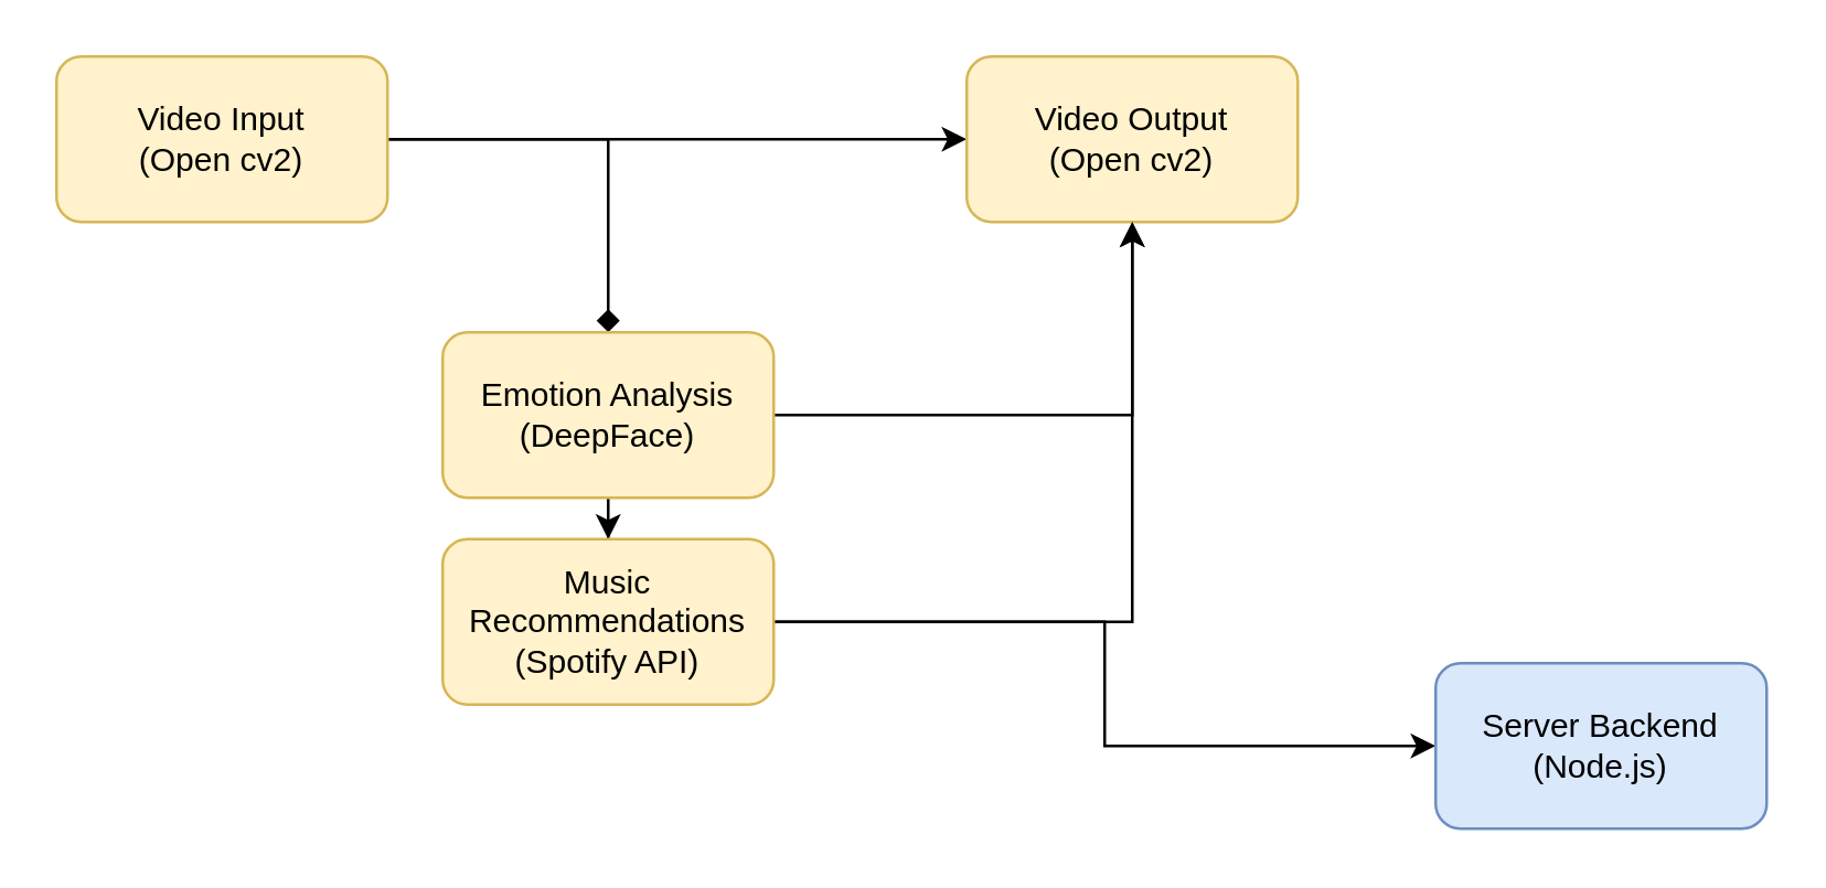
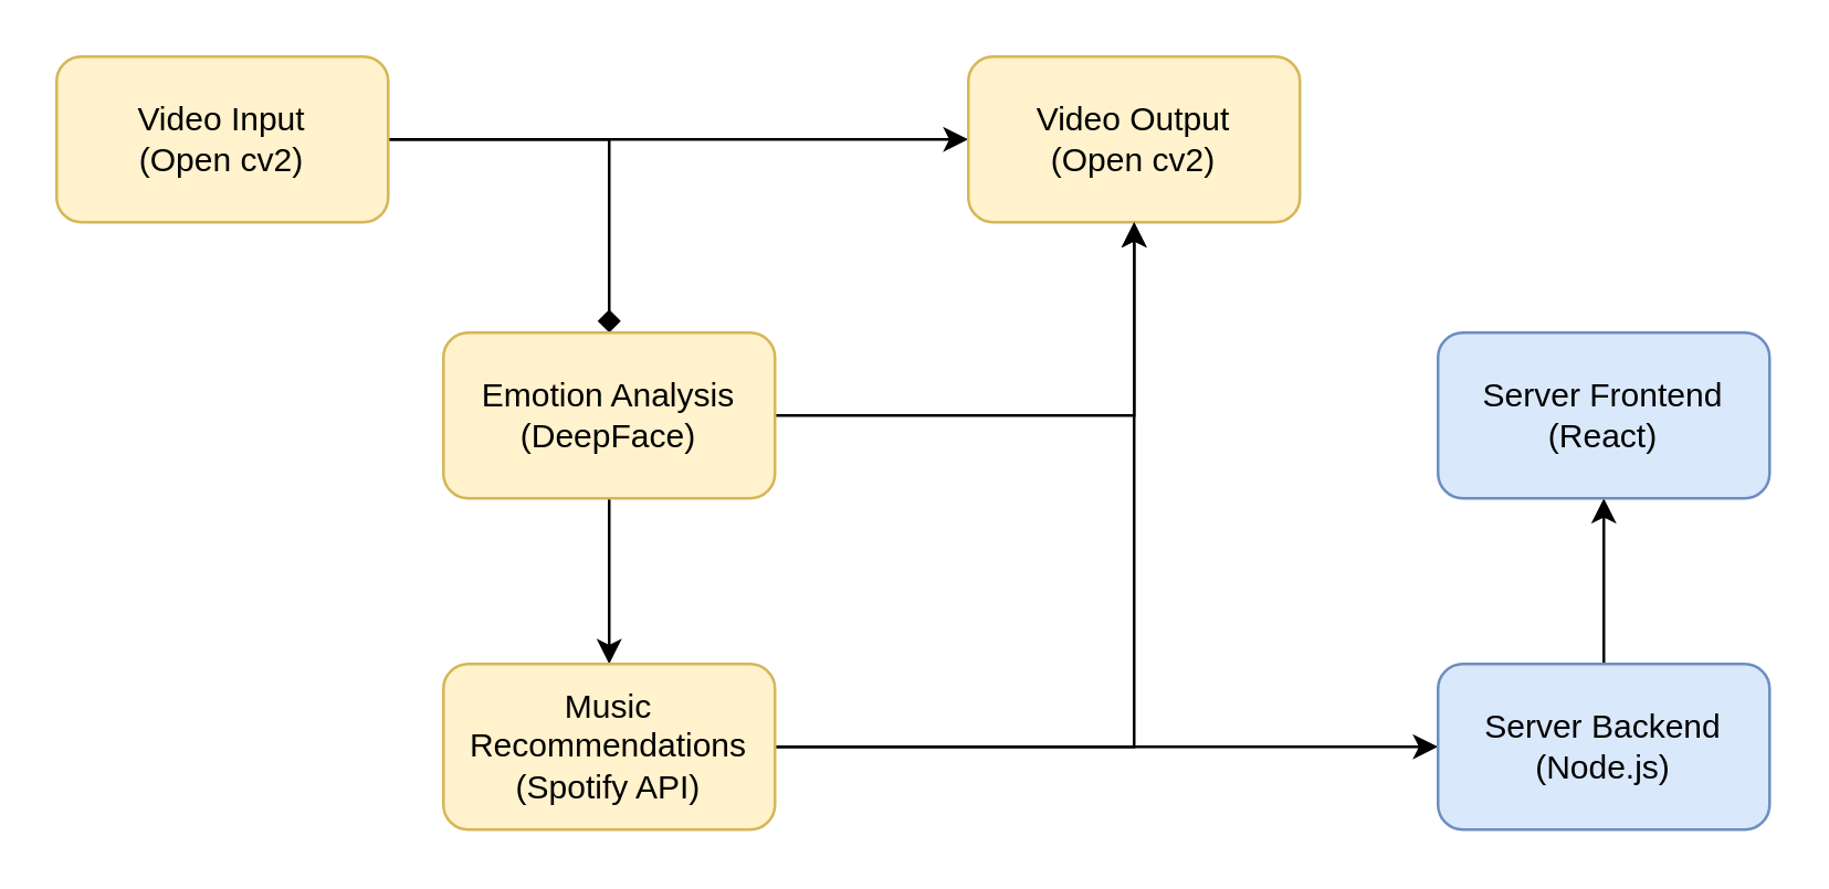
  <mxCell id="0" />
  <mxCell id="1" parent="0" />
  <mxCell id="2" value="" style="edgeStyle=orthogonalEdgeStyle;rounded=0;orthogonalLoop=1;jettySize=auto;html=1;" parent="1" source="4" target="5" edge="1"><mxGeometry relative="1" as="geometry" /></mxCell>
  <mxCell id="3" value="" style="edgeStyle=orthogonalEdgeStyle;rounded=0;orthogonalLoop=1;jettySize=auto;html=1;endArrow=diamond;" parent="1" source="4" target="8" edge="1"><mxGeometry relative="1" as="geometry" /></mxCell>
  <mxCell id="4" value="&lt;div&gt;Video Input&lt;/div&gt;(Open cv2)" style="whiteSpace=wrap;html=1;rounded=1;shadow=0;strokeWidth=1;glass=0;fillColor=#fff2cc;strokeColor=#d6b656;" parent="1" vertex="1"><mxGeometry width="120" height="60" as="geometry" x="20" y="20" /></mxCell>
  <mxCell id="5" value="&lt;div&gt;Video Output&lt;/div&gt;&lt;div&gt;(Open cv2)&lt;br&gt;&lt;/div&gt;" style="whiteSpace=wrap;html=1;rounded=1;shadow=0;strokeWidth=1;glass=0;fillColor=#fff2cc;strokeColor=#d6b656;" parent="1" vertex="1"><mxGeometry x="350" width="120" height="60" as="geometry" y="20" /></mxCell>
  <mxCell id="6" value="" style="edgeStyle=orthogonalEdgeStyle;rounded=0;orthogonalLoop=1;jettySize=auto;html=1;startArrow=none;startFill=0;" parent="1" source="8" target="11" edge="1"><mxGeometry relative="1" as="geometry" /></mxCell>
  <mxCell id="7" style="edgeStyle=orthogonalEdgeStyle;rounded=0;orthogonalLoop=1;jettySize=auto;html=1;entryX=0.5;entryY=1;entryDx=0;entryDy=0;startArrow=none;startFill=0;" parent="1" source="8" target="5" edge="1"><mxGeometry relative="1" as="geometry" /></mxCell>
  <mxCell id="8" value="Emotion Analysis (DeepFace)" style="whiteSpace=wrap;html=1;rounded=1;shadow=0;strokeWidth=1;glass=0;fillColor=#fff2cc;strokeColor=#d6b656;" parent="1" vertex="1"><mxGeometry x="160" y="120" width="120" height="60" as="geometry" /></mxCell>
  <mxCell id="9" style="edgeStyle=orthogonalEdgeStyle;rounded=0;orthogonalLoop=1;jettySize=auto;html=1;entryX=0.5;entryY=1;entryDx=0;entryDy=0;startArrow=none;startFill=0;" parent="1" source="11" target="5" edge="1"><mxGeometry relative="1" as="geometry" /></mxCell>
  <mxCell id="10" style="edgeStyle=orthogonalEdgeStyle;rounded=0;orthogonalLoop=1;jettySize=auto;html=1;" parent="1" source="11" target="13" edge="1"><mxGeometry relative="1" as="geometry" /></mxCell>
- <mxCell id="11" value="Music Recommendations (Spotify API)" style="whiteSpace=wrap;html=1;rounded=1;shadow=0;strokeWidth=1;glass=0;fillColor=#fff2cc;strokeColor=#d6b656;" parent="1" vertex="1"><mxGeometry x="160" y="195" width="120" height="60" as="geometry" /></mxCell>
+ <mxCell id="11" value="Music Recommendations (Spotify API)" style="whiteSpace=wrap;html=1;rounded=1;shadow=0;strokeWidth=1;glass=0;fillColor=#fff2cc;strokeColor=#d6b656;" parent="1" vertex="1"><mxGeometry x="160" y="240" width="120" height="60" as="geometry" /></mxCell>
+ <mxCell id="12" value="" style="edgeStyle=orthogonalEdgeStyle;rounded=0;orthogonalLoop=1;jettySize=auto;html=1;" parent="1" source="13" target="14" edge="1"><mxGeometry relative="1" as="geometry" /></mxCell>
  <mxCell id="13" value="Server Backend (Node.js)" style="rounded=1;whiteSpace=wrap;html=1;fillColor=#dae8fc;strokeColor=#6c8ebf;" parent="1" vertex="1"><mxGeometry x="520" y="240" width="120" height="60" as="geometry" /></mxCell>
+ <mxCell id="14" value="Server Frontend (React)" style="whiteSpace=wrap;html=1;rounded=1;fillColor=#dae8fc;strokeColor=#6c8ebf;" parent="1" vertex="1"><mxGeometry x="520" y="120" width="120" height="60" as="geometry" /></mxCell>
